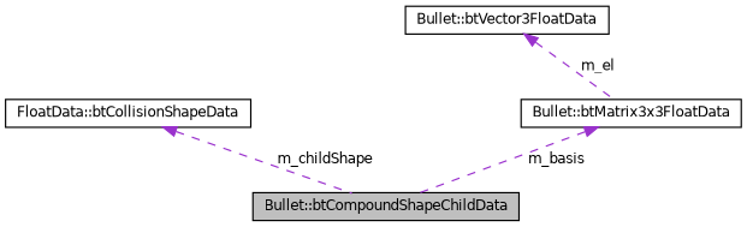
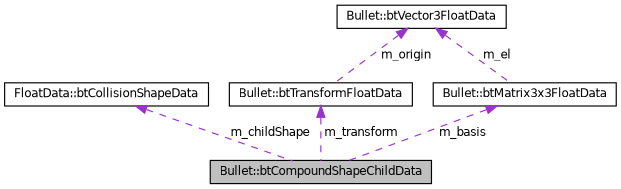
  digraph {
    node [color=black fillcolor=white fontname=Helvetica fontsize=10 shape=record style=filled]
    edge [color=darkorchid3 dir=back fontname=Helvetica fontsize=10 labelfontname=Helvetica labelfontsize=10 style=dashed]
    n1 [fillcolor=grey75 fontcolor=black height=0.2 label="Bullet::btCompoundShapeChildData" width=0.4]
    n2 [height=0.2 label="FloatData::btCollisionShapeData" width=0.4]
+   n3 [height=0.2 label="Bullet::btTransformFloatData" width=0.4]
    n4 [height=0.2 label="Bullet::btVector3FloatData" width=0.4]
    n5 [height=0.2 label="Bullet::btMatrix3x3FloatData" width=0.4]
    n2 -> n1 [label=" m_childShape"]
+   n3 -> n1 [label=" m_transform"]
+   n4 -> n3 [label=" m_origin"]
    n4 -> n5 [label=" m_el"]
    n5 -> n1 [label=" m_basis"]
  }
